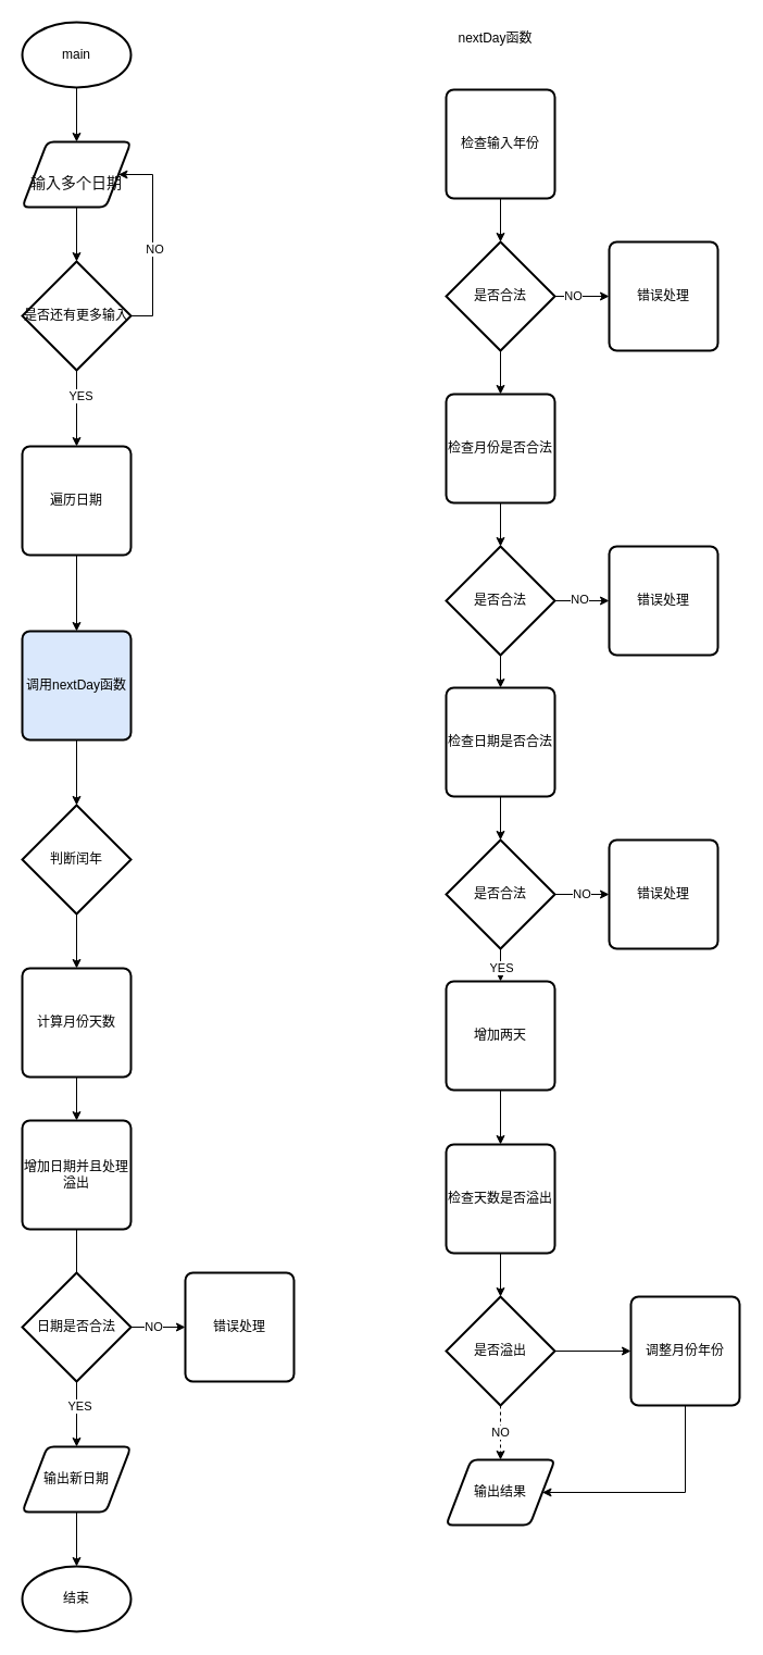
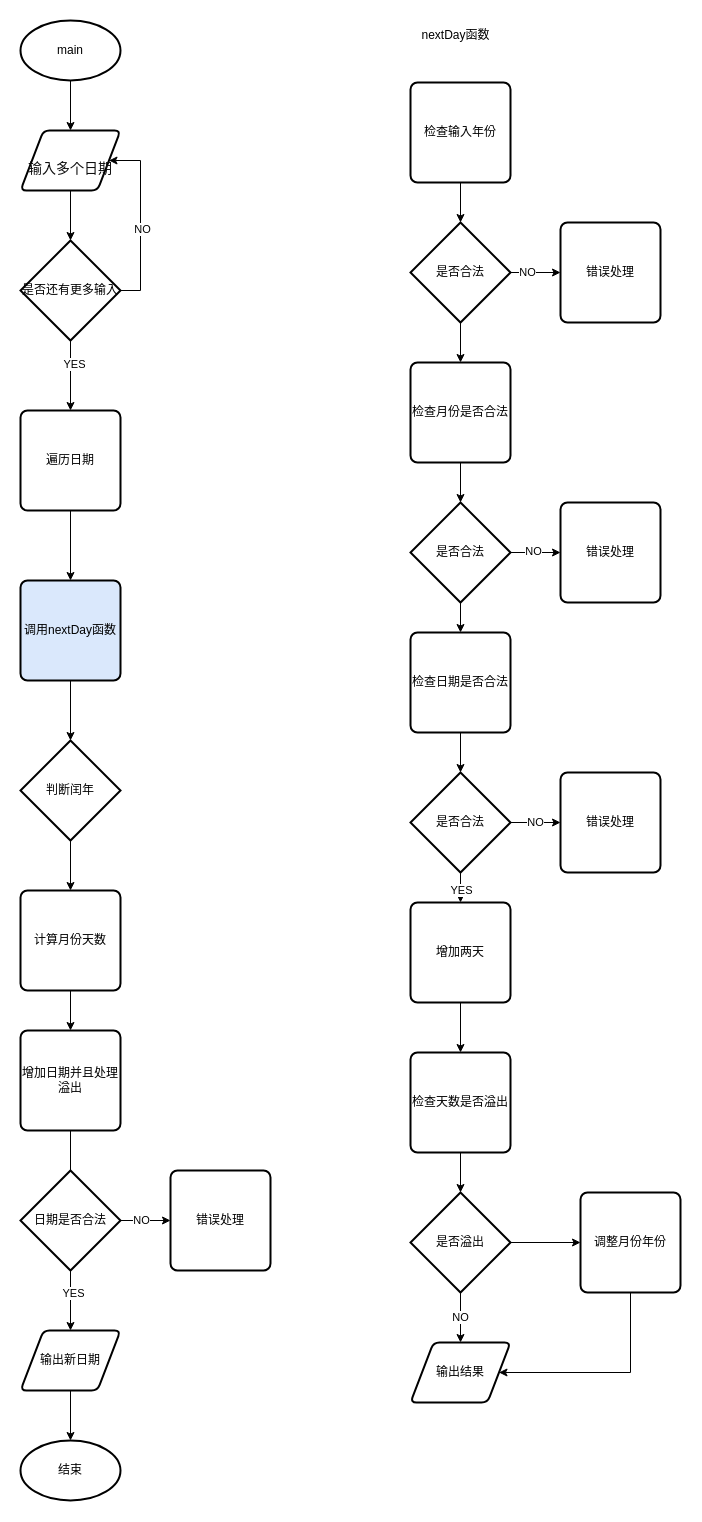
  <mxCell id="0" />
  <mxCell id="1" parent="0" />
  <mxCell id="2" value="" style="edgeStyle=orthogonalEdgeStyle;rounded=0;orthogonalLoop=1;jettySize=auto;html=1;" edge="1" parent="1" source="3" target="5"><mxGeometry relative="1" as="geometry" /></mxCell>
  <mxCell id="3" value="main" style="strokeWidth=2;html=1;shape=mxgraph.flowchart.start_1;whiteSpace=wrap;" vertex="1" parent="1"><mxGeometry x="20" y="20" width="100" height="60" as="geometry" /></mxCell>
  <mxCell id="4" value="" style="edgeStyle=orthogonalEdgeStyle;rounded=0;orthogonalLoop=1;jettySize=auto;html=1;" edge="1" parent="1" source="5" target="10"><mxGeometry relative="1" as="geometry" /></mxCell>
  <mxCell id="5" value="&lt;div&gt;&lt;p style=&quot;margin: 12px 0px 0px 13px; text-indent: -13px; font-variant-numeric: normal; font-variant-east-asian: normal; font-variant-alternates: normal; font-size-adjust: none; font-kerning: auto; font-optical-sizing: auto; font-feature-settings: normal; font-variation-settings: normal; font-variant-position: normal; font-stretch: normal; font-size: 14px; line-height: normal; font-family: &amp;quot;.AppleSystemUIFontMonospaced&amp;quot;; color: rgb(14, 14, 14); text-align: start;&quot; class=&quot;p1&quot;&gt;&lt;span style=&quot;font-variant-numeric: normal; font-variant-east-asian: normal; font-variant-alternates: normal; font-size-adjust: none; font-kerning: auto; font-optical-sizing: auto; font-feature-settings: normal; font-variation-settings: normal; font-variant-position: normal; font-stretch: normal; line-height: normal; font-family: &amp;quot;.SF NS&amp;quot;;&quot; class=&quot;s1&quot;&gt;输入多个日期&lt;/span&gt;&lt;/p&gt;&lt;/div&gt;" style="shape=parallelogram;html=1;strokeWidth=2;perimeter=parallelogramPerimeter;whiteSpace=wrap;rounded=1;arcSize=12;size=0.23;" vertex="1" parent="1"><mxGeometry x="20" y="130" width="100" height="60" as="geometry" /></mxCell>
  <mxCell id="6" style="edgeStyle=orthogonalEdgeStyle;rounded=0;orthogonalLoop=1;jettySize=auto;html=1;exitX=1;exitY=0.5;exitDx=0;exitDy=0;exitPerimeter=0;entryX=1;entryY=0.5;entryDx=0;entryDy=0;" edge="1" parent="1" source="10" target="5"><mxGeometry relative="1" as="geometry"><Array as="points"><mxPoint x="140" y="290" /><mxPoint x="140" y="160" /></Array></mxGeometry></mxCell>
  <mxCell id="7" value="NO" style="edgeLabel;html=1;align=center;verticalAlign=middle;resizable=0;points=[];" vertex="1" connectable="0" parent="6"><mxGeometry x="-0.096" y="-1" relative="1" as="geometry"><mxPoint as="offset" /></mxGeometry></mxCell>
  <mxCell id="8" value="" style="edgeStyle=orthogonalEdgeStyle;rounded=0;orthogonalLoop=1;jettySize=auto;html=1;" edge="1" parent="1" source="10" target="12"><mxGeometry relative="1" as="geometry" /></mxCell>
  <mxCell id="9" value="YES" style="edgeLabel;html=1;align=center;verticalAlign=middle;resizable=0;points=[];" vertex="1" connectable="0" parent="8"><mxGeometry x="-0.343" y="3" relative="1" as="geometry"><mxPoint as="offset" /></mxGeometry></mxCell>
  <mxCell id="10" value="是否还有更多输入" style="strokeWidth=2;html=1;shape=mxgraph.flowchart.decision;whiteSpace=wrap;" vertex="1" parent="1"><mxGeometry x="20" y="240" width="100" height="100" as="geometry" /></mxCell>
  <mxCell id="11" value="" style="edgeStyle=orthogonalEdgeStyle;rounded=0;orthogonalLoop=1;jettySize=auto;html=1;" edge="1" parent="1" source="12" target="14"><mxGeometry relative="1" as="geometry" /></mxCell>
  <mxCell id="12" value="遍历日期" style="rounded=1;whiteSpace=wrap;html=1;absoluteArcSize=1;arcSize=14;strokeWidth=2;" vertex="1" parent="1"><mxGeometry x="20" y="410" width="100" height="100" as="geometry" /></mxCell>
  <mxCell id="13" value="" style="edgeStyle=orthogonalEdgeStyle;rounded=0;orthogonalLoop=1;jettySize=auto;html=1;" edge="1" parent="1" source="14" target="16"><mxGeometry relative="1" as="geometry" /></mxCell>
  <mxCell id="14" value="调用nextDay函数" style="rounded=1;whiteSpace=wrap;html=1;absoluteArcSize=1;arcSize=14;strokeWidth=2;fillColor=#dae8fc;" vertex="1" parent="1"><mxGeometry x="20" y="580" width="100" height="100" as="geometry" /></mxCell>
  <mxCell id="15" value="" style="edgeStyle=orthogonalEdgeStyle;rounded=0;orthogonalLoop=1;jettySize=auto;html=1;" edge="1" parent="1" source="16" target="18"><mxGeometry relative="1" as="geometry" /></mxCell>
  <mxCell id="16" value="判断闰年" style="strokeWidth=2;html=1;shape=mxgraph.flowchart.decision;whiteSpace=wrap;" vertex="1" parent="1"><mxGeometry x="20" y="740" width="100" height="100" as="geometry" /></mxCell>
  <mxCell id="17" value="" style="edgeStyle=orthogonalEdgeStyle;rounded=0;orthogonalLoop=1;jettySize=auto;html=1;" edge="1" parent="1" source="18" target="20"><mxGeometry relative="1" as="geometry" /></mxCell>
  <mxCell id="18" value="计算月份天数" style="rounded=1;whiteSpace=wrap;html=1;absoluteArcSize=1;arcSize=14;strokeWidth=2;" vertex="1" parent="1"><mxGeometry x="20" y="890" width="100" height="100" as="geometry" /></mxCell>
  <mxCell id="19" value="" style="edgeStyle=orthogonalEdgeStyle;rounded=0;orthogonalLoop=1;jettySize=auto;html=1;endArrow=none;" edge="1" parent="1" source="20" target="25"><mxGeometry relative="1" as="geometry" /></mxCell>
  <mxCell id="20" value="增加日期并且处理溢出" style="rounded=1;whiteSpace=wrap;html=1;absoluteArcSize=1;arcSize=14;strokeWidth=2;" vertex="1" parent="1"><mxGeometry x="20" y="1030" width="100" height="100" as="geometry" /></mxCell>
  <mxCell id="21" value="" style="edgeStyle=orthogonalEdgeStyle;rounded=0;orthogonalLoop=1;jettySize=auto;html=1;" edge="1" parent="1" source="25" target="26"><mxGeometry relative="1" as="geometry" /></mxCell>
  <mxCell id="22" value="NO" style="edgeLabel;html=1;align=center;verticalAlign=middle;resizable=0;points=[];" vertex="1" connectable="0" parent="21"><mxGeometry x="-0.2" y="1" relative="1" as="geometry"><mxPoint as="offset" /></mxGeometry></mxCell>
  <mxCell id="23" value="" style="edgeStyle=orthogonalEdgeStyle;rounded=0;orthogonalLoop=1;jettySize=auto;html=1;" edge="1" parent="1" source="25" target="28"><mxGeometry relative="1" as="geometry" /></mxCell>
  <mxCell id="24" value="YES" style="edgeLabel;html=1;align=center;verticalAlign=middle;resizable=0;points=[];" vertex="1" connectable="0" parent="23"><mxGeometry x="-0.267" y="2" relative="1" as="geometry"><mxPoint as="offset" /></mxGeometry></mxCell>
  <mxCell id="25" value="日期是否合法" style="strokeWidth=2;html=1;shape=mxgraph.flowchart.decision;whiteSpace=wrap;" vertex="1" parent="1"><mxGeometry x="20" y="1170" width="100" height="100" as="geometry" /></mxCell>
  <mxCell id="26" value="错误处理" style="rounded=1;whiteSpace=wrap;html=1;absoluteArcSize=1;arcSize=14;strokeWidth=2;" vertex="1" parent="1"><mxGeometry x="170" y="1170" width="100" height="100" as="geometry" /></mxCell>
  <mxCell id="27" value="" style="edgeStyle=orthogonalEdgeStyle;rounded=0;orthogonalLoop=1;jettySize=auto;html=1;" edge="1" parent="1" source="28" target="29"><mxGeometry relative="1" as="geometry" /></mxCell>
  <mxCell id="28" value="输出新日期" style="shape=parallelogram;html=1;strokeWidth=2;perimeter=parallelogramPerimeter;whiteSpace=wrap;rounded=1;arcSize=12;size=0.23;" vertex="1" parent="1"><mxGeometry x="20" y="1330" width="100" height="60" as="geometry" /></mxCell>
  <mxCell id="29" value="结束" style="strokeWidth=2;html=1;shape=mxgraph.flowchart.start_1;whiteSpace=wrap;" vertex="1" parent="1"><mxGeometry x="20" y="1440" width="100" height="60" as="geometry" /></mxCell>
  <mxCell id="30" value="" style="edgeStyle=orthogonalEdgeStyle;rounded=0;orthogonalLoop=1;jettySize=auto;html=1;" edge="1" parent="1" source="31" target="36"><mxGeometry relative="1" as="geometry" /></mxCell>
  <mxCell id="31" value="检查输入年份" style="rounded=1;whiteSpace=wrap;html=1;absoluteArcSize=1;arcSize=14;strokeWidth=2;" vertex="1" parent="1"><mxGeometry x="410" y="82" width="100" height="100" as="geometry" /></mxCell>
  <mxCell id="32" value="nextDay函数" style="text;html=1;align=center;verticalAlign=middle;resizable=0;points=[];autosize=1;strokeColor=none;fillColor=none;" vertex="1" parent="1"><mxGeometry x="410" y="20" width="90" height="30" as="geometry" /></mxCell>
  <mxCell id="33" value="" style="edgeStyle=orthogonalEdgeStyle;rounded=0;orthogonalLoop=1;jettySize=auto;html=1;" edge="1" parent="1" source="36" target="37"><mxGeometry relative="1" as="geometry" /></mxCell>
  <mxCell id="34" value="NO" style="edgeLabel;html=1;align=center;verticalAlign=middle;resizable=0;points=[];" vertex="1" connectable="0" parent="33"><mxGeometry x="-0.36" y="1" relative="1" as="geometry"><mxPoint as="offset" /></mxGeometry></mxCell>
  <mxCell id="35" value="" style="edgeStyle=orthogonalEdgeStyle;rounded=0;orthogonalLoop=1;jettySize=auto;html=1;" edge="1" parent="1" source="36" target="39"><mxGeometry relative="1" as="geometry" /></mxCell>
  <mxCell id="36" value="是否合法" style="strokeWidth=2;html=1;shape=mxgraph.flowchart.decision;whiteSpace=wrap;" vertex="1" parent="1"><mxGeometry x="410" y="222" width="100" height="100" as="geometry" /></mxCell>
  <mxCell id="37" value="错误处理" style="rounded=1;whiteSpace=wrap;html=1;absoluteArcSize=1;arcSize=14;strokeWidth=2;" vertex="1" parent="1"><mxGeometry x="560" y="222" width="100" height="100" as="geometry" /></mxCell>
  <mxCell id="38" value="" style="edgeStyle=orthogonalEdgeStyle;rounded=0;orthogonalLoop=1;jettySize=auto;html=1;" edge="1" parent="1" source="39" target="43"><mxGeometry relative="1" as="geometry" /></mxCell>
  <mxCell id="39" value="检查月份是否合法" style="rounded=1;whiteSpace=wrap;html=1;absoluteArcSize=1;arcSize=14;strokeWidth=2;" vertex="1" parent="1"><mxGeometry x="410" y="362" width="100" height="100" as="geometry" /></mxCell>
  <mxCell id="40" value="" style="edgeStyle=orthogonalEdgeStyle;rounded=0;orthogonalLoop=1;jettySize=auto;html=1;" edge="1" parent="1" source="43" target="44"><mxGeometry relative="1" as="geometry" /></mxCell>
  <mxCell id="41" value="NO" style="edgeLabel;html=1;align=center;verticalAlign=middle;resizable=0;points=[];" vertex="1" connectable="0" parent="40"><mxGeometry x="-0.12" y="2" relative="1" as="geometry"><mxPoint as="offset" /></mxGeometry></mxCell>
  <mxCell id="42" value="" style="edgeStyle=orthogonalEdgeStyle;rounded=0;orthogonalLoop=1;jettySize=auto;html=1;" edge="1" parent="1" source="43" target="46"><mxGeometry relative="1" as="geometry" /></mxCell>
  <mxCell id="43" value="是否合法" style="strokeWidth=2;html=1;shape=mxgraph.flowchart.decision;whiteSpace=wrap;" vertex="1" parent="1"><mxGeometry x="410" y="502" width="100" height="100" as="geometry" /></mxCell>
  <mxCell id="44" value="错误处理" style="rounded=1;whiteSpace=wrap;html=1;absoluteArcSize=1;arcSize=14;strokeWidth=2;" vertex="1" parent="1"><mxGeometry x="560" y="502" width="100" height="100" as="geometry" /></mxCell>
  <mxCell id="45" value="" style="edgeStyle=orthogonalEdgeStyle;rounded=0;orthogonalLoop=1;jettySize=auto;html=1;" edge="1" parent="1" source="46" target="50"><mxGeometry relative="1" as="geometry" /></mxCell>
  <mxCell id="46" value="检查日期是否合法" style="rounded=1;whiteSpace=wrap;html=1;absoluteArcSize=1;arcSize=14;strokeWidth=2;" vertex="1" parent="1"><mxGeometry x="410" y="632" width="100" height="100" as="geometry" /></mxCell>
  <mxCell id="47" value="NO" style="edgeStyle=orthogonalEdgeStyle;rounded=0;orthogonalLoop=1;jettySize=auto;html=1;" edge="1" parent="1" source="50" target="51"><mxGeometry relative="1" as="geometry" /></mxCell>
  <mxCell id="48" value="" style="edgeStyle=orthogonalEdgeStyle;rounded=0;orthogonalLoop=1;jettySize=auto;html=1;" edge="1" parent="1" source="50" target="53"><mxGeometry relative="1" as="geometry" /></mxCell>
  <mxCell id="49" value="YES" style="edgeLabel;html=1;align=center;verticalAlign=middle;resizable=0;points=[];" vertex="1" connectable="0" parent="48"><mxGeometry x="0.48" relative="1" as="geometry"><mxPoint as="offset" /></mxGeometry></mxCell>
  <mxCell id="50" value="是否合法" style="strokeWidth=2;html=1;shape=mxgraph.flowchart.decision;whiteSpace=wrap;" vertex="1" parent="1"><mxGeometry x="410" y="772" width="100" height="100" as="geometry" /></mxCell>
  <mxCell id="51" value="错误处理" style="rounded=1;whiteSpace=wrap;html=1;absoluteArcSize=1;arcSize=14;strokeWidth=2;" vertex="1" parent="1"><mxGeometry x="560" y="772" width="100" height="100" as="geometry" /></mxCell>
  <mxCell id="52" value="" style="edgeStyle=orthogonalEdgeStyle;rounded=0;orthogonalLoop=1;jettySize=auto;html=1;" edge="1" parent="1" source="53" target="55"><mxGeometry relative="1" as="geometry" /></mxCell>
  <mxCell id="53" value="增加两天" style="rounded=1;whiteSpace=wrap;html=1;absoluteArcSize=1;arcSize=14;strokeWidth=2;" vertex="1" parent="1"><mxGeometry x="410" y="902" width="100" height="100" as="geometry" /></mxCell>
  <mxCell id="54" value="" style="edgeStyle=orthogonalEdgeStyle;rounded=0;orthogonalLoop=1;jettySize=auto;html=1;" edge="1" parent="1" source="55" target="58"><mxGeometry relative="1" as="geometry" /></mxCell>
  <mxCell id="55" value="检查天数是否溢出" style="rounded=1;whiteSpace=wrap;html=1;absoluteArcSize=1;arcSize=14;strokeWidth=2;" vertex="1" parent="1"><mxGeometry x="410" y="1052" width="100" height="100" as="geometry" /></mxCell>
- <mxCell id="56" value="NO" style="edgeStyle=orthogonalEdgeStyle;rounded=0;orthogonalLoop=1;jettySize=auto;html=1;dashed=1;" edge="1" parent="1" source="58" target="59"><mxGeometry relative="1" as="geometry" /></mxCell>
+ <mxCell id="56" value="NO" style="edgeStyle=orthogonalEdgeStyle;rounded=0;orthogonalLoop=1;jettySize=auto;html=1;" edge="1" parent="1" source="58" target="59"><mxGeometry relative="1" as="geometry" /></mxCell>
  <mxCell id="57" value="" style="edgeStyle=orthogonalEdgeStyle;rounded=0;orthogonalLoop=1;jettySize=auto;html=1;" edge="1" parent="1" source="58" target="61"><mxGeometry relative="1" as="geometry" /></mxCell>
  <mxCell id="58" value="是否溢出" style="strokeWidth=2;html=1;shape=mxgraph.flowchart.decision;whiteSpace=wrap;" vertex="1" parent="1"><mxGeometry x="410" y="1192" width="100" height="100" as="geometry" /></mxCell>
  <mxCell id="59" value="输出结果" style="shape=parallelogram;html=1;strokeWidth=2;perimeter=parallelogramPerimeter;whiteSpace=wrap;rounded=1;arcSize=12;size=0.23;" vertex="1" parent="1"><mxGeometry x="410" y="1342" width="100" height="60" as="geometry" /></mxCell>
  <mxCell id="60" style="edgeStyle=orthogonalEdgeStyle;rounded=0;orthogonalLoop=1;jettySize=auto;html=1;exitX=0.5;exitY=1;exitDx=0;exitDy=0;entryX=1;entryY=0.5;entryDx=0;entryDy=0;" edge="1" parent="1" source="61" target="59"><mxGeometry relative="1" as="geometry"><Array as="points"><mxPoint x="630" y="1372" /></Array></mxGeometry></mxCell>
  <mxCell id="61" value="调整月份年份" style="rounded=1;whiteSpace=wrap;html=1;absoluteArcSize=1;arcSize=14;strokeWidth=2;" vertex="1" parent="1"><mxGeometry x="580" y="1192" width="100" height="100" as="geometry" /></mxCell>
